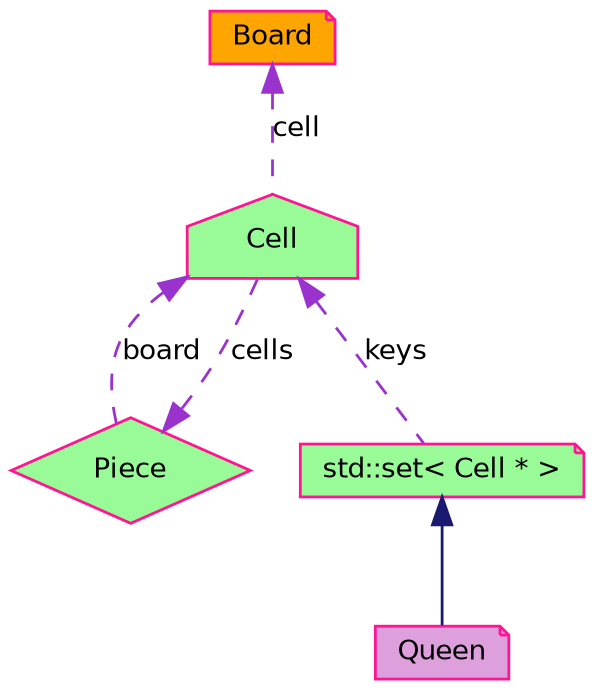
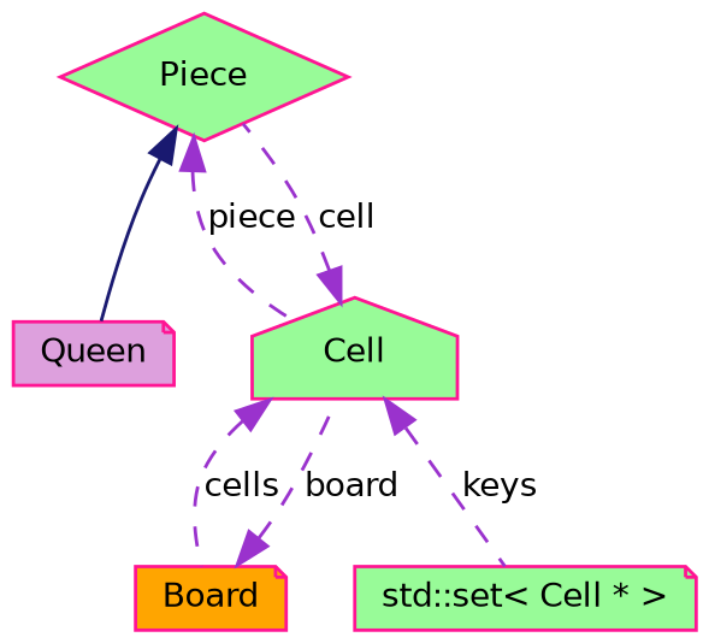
  digraph {
    node [color=deeppink fillcolor=palegreen fontname=Helvetica fontsize=10 shape=note style=filled]
    edge [color=darkorchid3 dir=back fontname=Helvetica fontsize=10 labelfontname=Helvetica labelfontsize=10 style=dashed]
    n1 [fillcolor=plum fontcolor=black height=0.2 label=Queen width=0.4]
    n2 [height=0.2 label=Piece shape=diamond width=0.4]
    n3 [height=0.2 label=Cell shape=house width=0.4]
    n4 [fillcolor=orange height=0.2 label=Board width=0.4]
    n5 [height=0.2 label="std::set\< Cell * \>" width=0.4]
-   n5 -> n1 [color=midnightblue style=solid]
-   n2 -> n3 [label=cells]
-   n3 -> n2 [label=board]
+   n2 -> n1 [color=midnightblue style=solid]
+   n2 -> n3 [label=piece]
+   n3 -> n2 [label=cell]
+   n3 -> n4 [label=cells]
    n3 -> n5 [label=keys]
-   n4 -> n3 [label=cell]
+   n4 -> n3 [label=board]
  }
